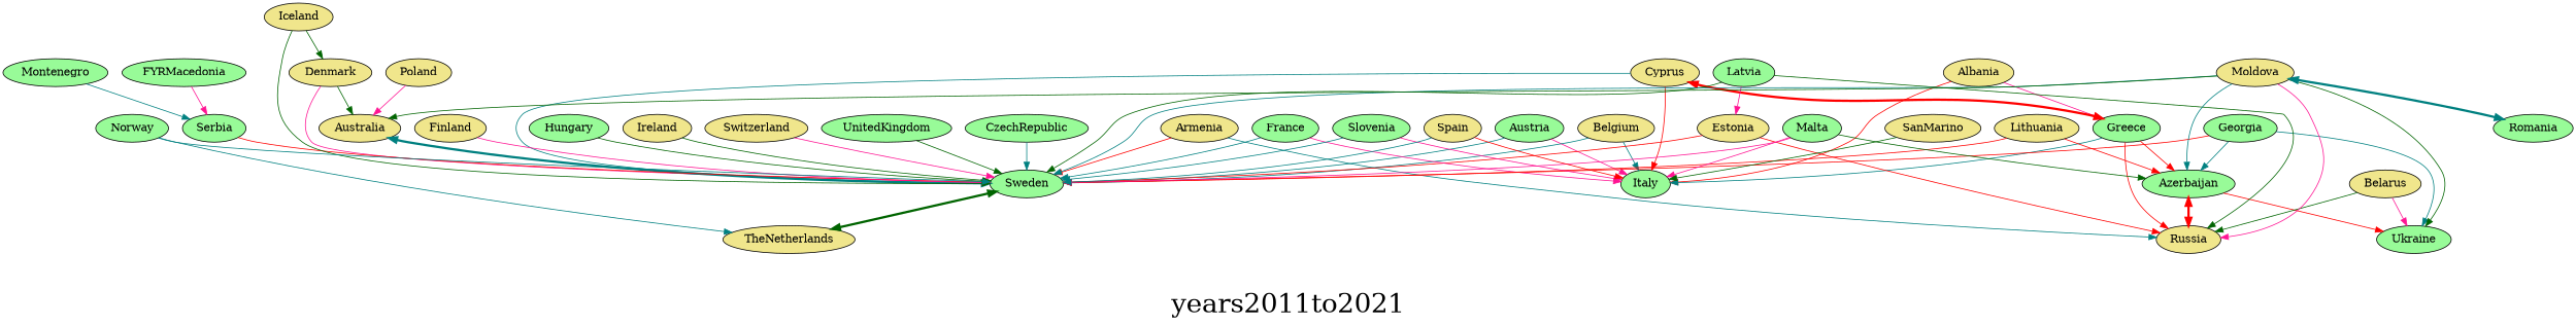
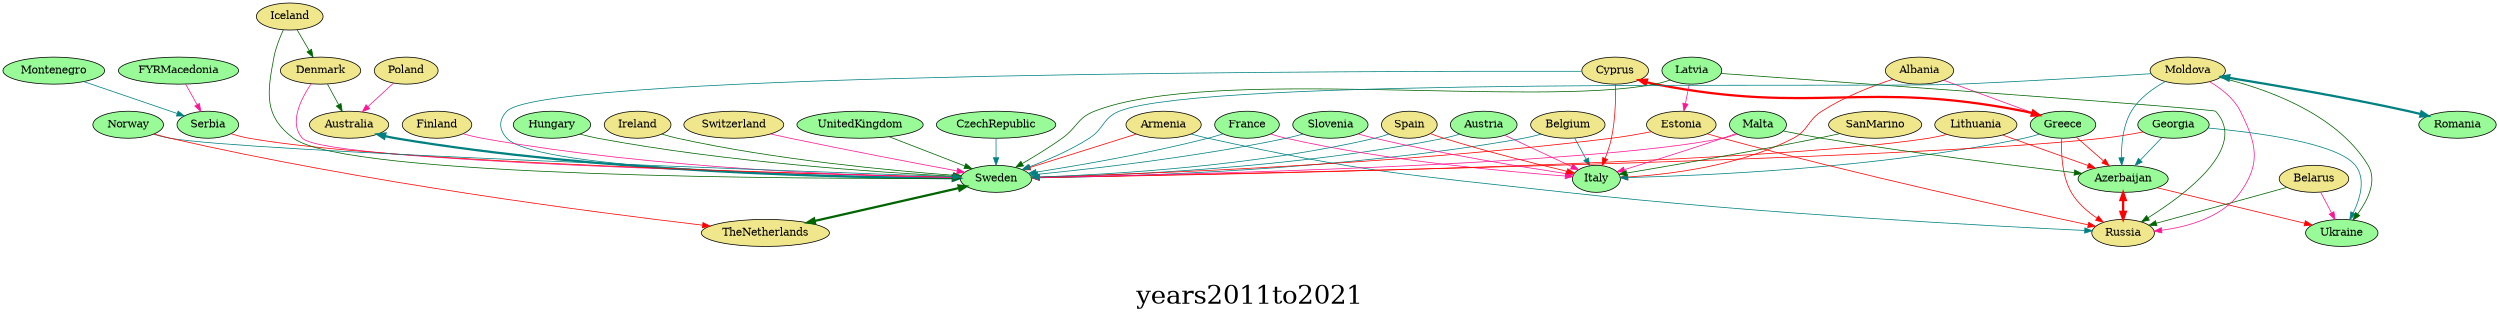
  digraph {
    fontsize=34
    label=years2011to2021
    node [fillcolor=khaki style=filled]
    edge [color=teal]
    Albania
    Greece [fillcolor=palegreen]
    Italy [fillcolor=palegreen]
    Russia
    Azerbaijan [fillcolor=palegreen]
    Ukraine [fillcolor=palegreen]
    Armenia
    Sweden [fillcolor=palegreen]
    TheNetherlands
    Austria [fillcolor=palegreen]
    Belarus
    Belgium
    Cyprus
    CzechRepublic [fillcolor=palegreen]
    Denmark
    Australia
    Estonia
    FYRMacedonia [fillcolor=palegreen]
    Serbia [fillcolor=palegreen]
    Finland
    France [fillcolor=palegreen]
    Georgia [fillcolor=palegreen]
    Hungary [fillcolor=palegreen]
    Iceland
    Ireland
    Latvia [fillcolor=palegreen]
    Lithuania
    Malta [fillcolor=palegreen]
    Moldova
    Romania [fillcolor=palegreen]
    Montenegro [fillcolor=palegreen]
    Norway [fillcolor=palegreen]
    Poland
    SanMarino
    Slovenia [fillcolor=palegreen]
    Spain
    Switzerland
    UnitedKingdom [fillcolor=palegreen]
    Albania -> Greece [color=deeppink]
    Albania -> Italy [color=red]
    Greece -> Italy
    Greece -> Russia [color=red]
    Greece -> Azerbaijan [color=red]
    Azerbaijan -> Russia [color=red dir=both penwidth=3]
    Azerbaijan -> Ukraine [color=red]
    Armenia -> Russia
    Armenia -> Sweden [color=red]
    Sweden -> TheNetherlands [color=darkgreen dir=both penwidth=3]
    Austria -> Italy [color=deeppink]
    Austria -> Sweden
    Belarus -> Russia [color=darkgreen]
    Belarus -> Ukraine [color=deeppink]
    Belgium -> Italy
    Belgium -> Sweden
    Cyprus -> Greece [color=red dir=both penwidth=3]
    Cyprus -> Italy [color=red]
    Cyprus -> Sweden
    CzechRepublic -> Sweden
    Denmark -> Sweden [color=deeppink]
    Denmark -> Australia [color=darkgreen]
    Australia -> Sweden [dir=both penwidth=3]
    Estonia -> Russia [color=red]
    Estonia -> Sweden [color=red]
    FYRMacedonia -> Serbia [color=deeppink]
    Serbia -> Sweden [color=red]
    Finland -> Sweden [color=deeppink]
    France -> Italy [color=deeppink]
    France -> Sweden
    Georgia -> Azerbaijan
    Georgia -> Ukraine
    Georgia -> Sweden [color=red]
    Hungary -> Sweden [color=darkgreen]
    Iceland -> Sweden [color=darkgreen]
    Iceland -> Denmark [color=darkgreen]
    Ireland -> Sweden [color=darkgreen]
    Latvia -> Russia [color=darkgreen]
    Latvia -> Sweden [color=darkgreen]
    Latvia -> Estonia [color=deeppink]
    Lithuania -> Azerbaijan [color=red]
    Lithuania -> Sweden [color=red]
    Malta -> Italy [color=deeppink]
    Malta -> Azerbaijan [color=darkgreen]
    Malta -> Sweden [color=deeppink]
    Moldova -> Russia [color=deeppink]
    Moldova -> Azerbaijan
    Moldova -> Ukraine [color=darkgreen]
    Moldova -> Sweden
-   Moldova -> Australia [color=darkgreen]
    Moldova -> Romania [dir=both penwidth=3]
    Montenegro -> Serbia
    Norway -> Sweden
-   Norway -> TheNetherlands
+   Norway -> TheNetherlands [color=red]
    Poland -> Australia [color=deeppink]
    SanMarino -> Italy [color=darkgreen]
    Slovenia -> Italy [color=deeppink]
    Slovenia -> Sweden
    Spain -> Italy [color=red]
    Spain -> Sweden
    Switzerland -> Sweden [color=deeppink]
    UnitedKingdom -> Sweden [color=darkgreen]
  }
